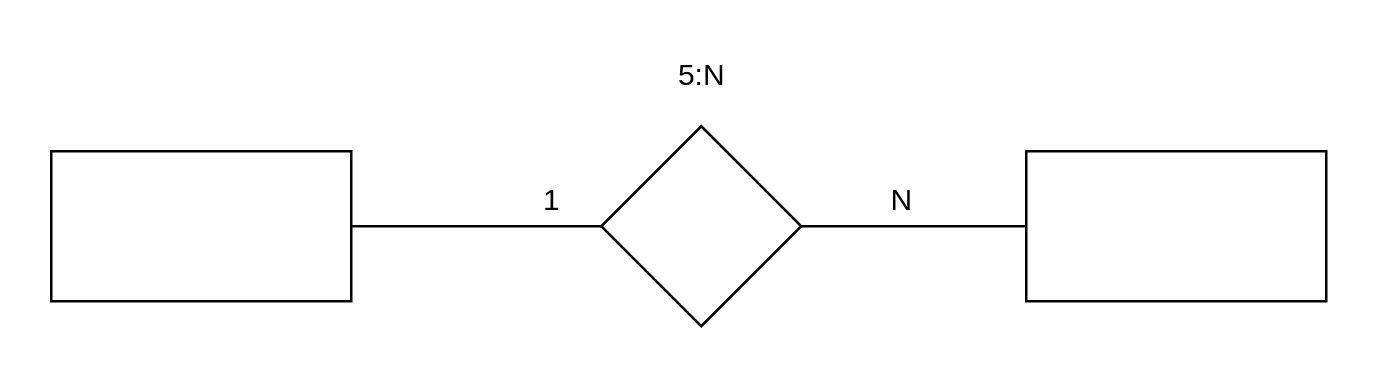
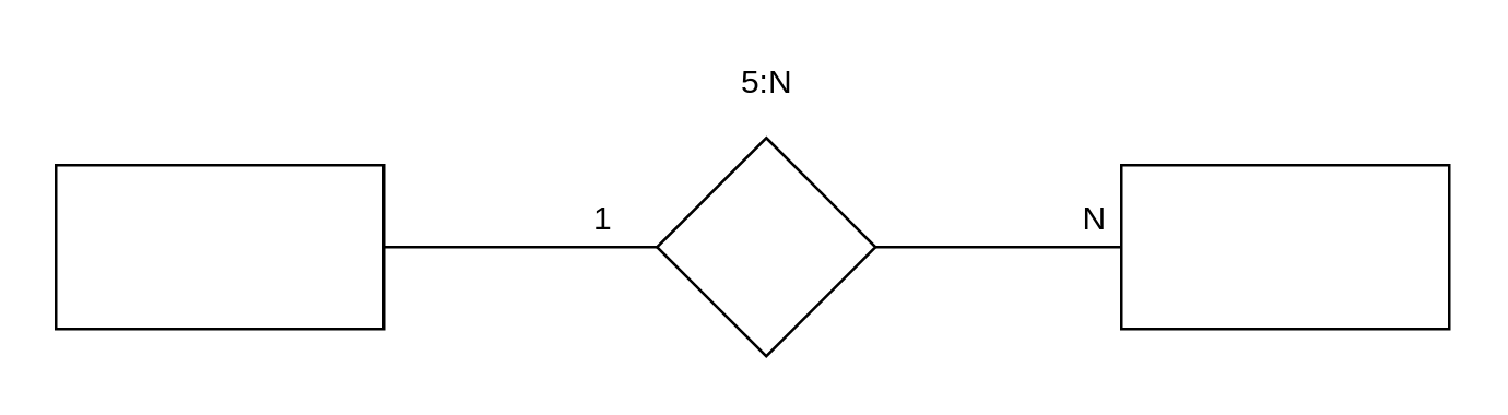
  <mxCell id="0" />
  <mxCell id="1" parent="0" />
  <mxCell id="2" value="" style="edgeStyle=orthogonalEdgeStyle;rounded=0;orthogonalLoop=1;jettySize=auto;html=1;endArrow=none;endFill=0;" edge="1" parent="1" source="3" target="6"><mxGeometry relative="1" as="geometry" /></mxCell>
  <mxCell id="3" value="" style="rounded=0;whiteSpace=wrap;html=1;" vertex="1" parent="1"><mxGeometry x="20" y="60" width="120" height="60" as="geometry" /></mxCell>
  <mxCell id="4" value="" style="edgeStyle=orthogonalEdgeStyle;rounded=0;orthogonalLoop=1;jettySize=auto;html=1;endArrow=none;endFill=0;" edge="1" parent="1" source="5" target="6"><mxGeometry relative="1" as="geometry" /></mxCell>
  <mxCell id="5" value="" style="rounded=0;whiteSpace=wrap;html=1;" vertex="1" parent="1"><mxGeometry x="410" y="60" width="120" height="60" as="geometry" /></mxCell>
  <mxCell id="6" value="" style="rhombus;whiteSpace=wrap;html=1;" vertex="1" parent="1"><mxGeometry x="240" y="50" width="80" height="80" as="geometry" /></mxCell>
  <mxCell id="7" value="5:N" style="text;html=1;align=center;verticalAlign=middle;resizable=0;points=[];autosize=1;" vertex="1" parent="1"><mxGeometry x="265" y="20" width="30" height="20" as="geometry" /></mxCell>
  <mxCell id="8" value="1" style="text;html=1;align=center;verticalAlign=middle;resizable=0;points=[];autosize=1;" vertex="1" parent="1"><mxGeometry x="210" y="70" width="20" height="20" as="geometry" /></mxCell>
- <mxCell id="9" value="N" style="text;html=1;align=center;verticalAlign=middle;resizable=0;points=[];autosize=1;" vertex="1" parent="1"><mxGeometry x="350" y="70" width="20" height="20" as="geometry" /></mxCell>
+ <mxCell id="9" value="N" style="text;html=1;align=center;verticalAlign=middle;resizable=0;points=[];autosize=1;" vertex="1" parent="1"><mxGeometry x="390" y="70" width="20" height="20" as="geometry" /></mxCell>
